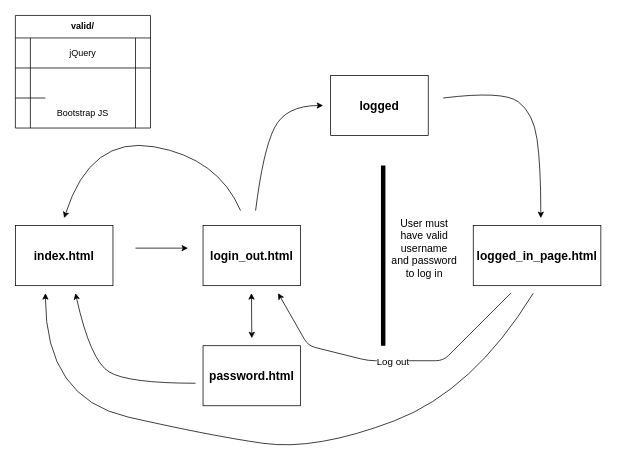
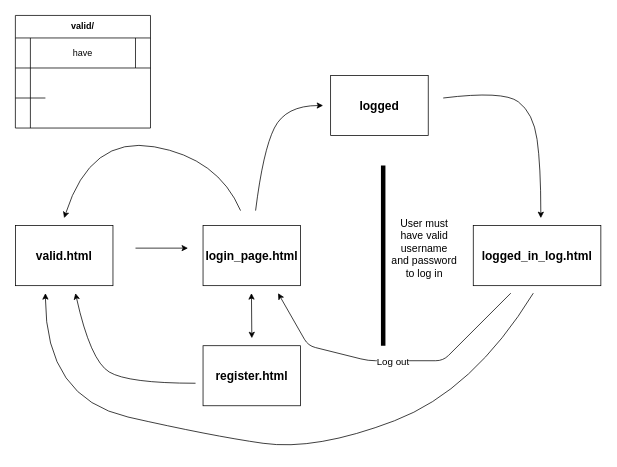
  <mxCell id="0" />
  <mxCell id="1" parent="0" />
  <mxCell id="2" value="" style="endArrow=none;html=1;strokeWidth=6;" parent="1" edge="1"><mxGeometry width="50" height="50" relative="1" as="geometry"><mxPoint x="510" y="460" as="sourcePoint" /><mxPoint x="510" y="220" as="targetPoint" /></mxGeometry></mxCell>
- <mxCell id="3" value="&lt;font style=&quot;font-size: 16px&quot;&gt;&lt;b&gt;index.html&lt;/b&gt;&lt;/font&gt;" style="text;html=1;fillColor=none;align=center;verticalAlign=middle;whiteSpace=wrap;rounded=0;sketch=0;strokeColor=#000000;" parent="1" vertex="1"><mxGeometry x="20" y="300" width="130" height="80" as="geometry" /></mxCell>
+ <mxCell id="3" value="&lt;font style=&quot;font-size: 16px&quot;&gt;&lt;b&gt;valid.html&lt;/b&gt;&lt;/font&gt;" style="text;html=1;fillColor=none;align=center;verticalAlign=middle;whiteSpace=wrap;rounded=0;sketch=0;strokeColor=#000000;" parent="1" vertex="1"><mxGeometry x="20" y="300" width="130" height="80" as="geometry" /></mxCell>
  <mxCell id="4" value="" style="endArrow=classic;html=1;" parent="1" edge="1"><mxGeometry width="50" height="50" relative="1" as="geometry"><mxPoint x="180" y="330" as="sourcePoint" /><mxPoint x="250" y="330" as="targetPoint" /></mxGeometry></mxCell>
- <mxCell id="5" value="&lt;font style=&quot;font-size: 16px&quot;&gt;&lt;b&gt;login_out.html&lt;/b&gt;&lt;/font&gt;" style="text;html=1;fillColor=none;align=center;verticalAlign=middle;whiteSpace=wrap;rounded=0;sketch=0;strokeColor=#000000;" parent="1" vertex="1"><mxGeometry x="270" y="300" width="130" height="80" as="geometry" /></mxCell>
+ <mxCell id="5" value="&lt;font style=&quot;font-size: 16px&quot;&gt;&lt;b&gt;login_page.html&lt;/b&gt;&lt;/font&gt;" style="text;html=1;fillColor=none;align=center;verticalAlign=middle;whiteSpace=wrap;rounded=0;sketch=0;strokeColor=#000000;" parent="1" vertex="1"><mxGeometry x="270" y="300" width="130" height="80" as="geometry" /></mxCell>
  <mxCell id="6" value="" style="endArrow=classic;startArrow=classic;html=1;" parent="1" edge="1"><mxGeometry width="50" height="50" relative="1" as="geometry"><mxPoint x="335" y="450" as="sourcePoint" /><mxPoint x="334.5" y="390" as="targetPoint" /></mxGeometry></mxCell>
- <mxCell id="7" value="&lt;font style=&quot;font-size: 16px&quot;&gt;&lt;b&gt;password.html&lt;/b&gt;&lt;/font&gt;" style="text;html=1;fillColor=none;align=center;verticalAlign=middle;whiteSpace=wrap;rounded=0;sketch=0;strokeColor=#000000;" parent="1" vertex="1"><mxGeometry x="270" y="460" width="130" height="80" as="geometry" /></mxCell>
- <mxCell id="8" value="&lt;font style=&quot;font-size: 16px&quot;&gt;&lt;b&gt;logged_in_page.html&lt;/b&gt;&lt;/font&gt;" style="text;html=1;fillColor=none;align=center;verticalAlign=middle;whiteSpace=wrap;rounded=0;sketch=0;strokeColor=#000000;" parent="1" vertex="1"><mxGeometry x="630" y="300" width="170" height="80" as="geometry" /></mxCell>
+ <mxCell id="7" value="&lt;font style=&quot;font-size: 16px&quot;&gt;&lt;b&gt;register.html&lt;/b&gt;&lt;/font&gt;" style="text;html=1;fillColor=none;align=center;verticalAlign=middle;whiteSpace=wrap;rounded=0;sketch=0;strokeColor=#000000;" parent="1" vertex="1"><mxGeometry x="270" y="460" width="130" height="80" as="geometry" /></mxCell>
+ <mxCell id="8" value="&lt;font style=&quot;font-size: 16px&quot;&gt;&lt;b&gt;logged_in_log.html&lt;/b&gt;&lt;/font&gt;" style="text;html=1;fillColor=none;align=center;verticalAlign=middle;whiteSpace=wrap;rounded=0;sketch=0;strokeColor=#000000;" parent="1" vertex="1"><mxGeometry x="630" y="300" width="170" height="80" as="geometry" /></mxCell>
  <mxCell id="9" value="&lt;font style=&quot;font-size: 14px&quot;&gt;User must have valid username and password to log in&lt;/font&gt;" style="text;html=1;strokeColor=none;fillColor=none;align=center;verticalAlign=middle;whiteSpace=wrap;rounded=0;sketch=0;" parent="1" vertex="1"><mxGeometry x="520" y="280" width="90" height="100" as="geometry" /></mxCell>
  <mxCell id="10" value="&lt;font style=&quot;font-size: 16px&quot;&gt;&lt;b&gt;logged&lt;/b&gt;&lt;/font&gt;" style="text;html=1;fillColor=none;align=center;verticalAlign=middle;whiteSpace=wrap;rounded=0;sketch=0;strokeColor=#000000;" parent="1" vertex="1"><mxGeometry x="440" y="100" width="130" height="80" as="geometry" /></mxCell>
  <mxCell id="11" value="" style="curved=1;endArrow=classic;html=1;" parent="1" edge="1"><mxGeometry width="50" height="50" relative="1" as="geometry"><mxPoint x="340" y="280" as="sourcePoint" /><mxPoint x="430" y="140" as="targetPoint" /><Array as="points"><mxPoint x="350" y="200" /><mxPoint x="380" y="140" /></Array></mxGeometry></mxCell>
  <mxCell id="12" value="" style="curved=1;endArrow=classic;html=1;" parent="1" edge="1"><mxGeometry width="50" height="50" relative="1" as="geometry"><mxPoint x="590" y="130" as="sourcePoint" /><mxPoint x="720" y="290" as="targetPoint" /><Array as="points"><mxPoint x="670" y="120" /><mxPoint x="710" y="150" /><mxPoint x="720" y="220" /></Array></mxGeometry></mxCell>
  <mxCell id="13" value="" style="curved=1;endArrow=classic;html=1;" parent="1" edge="1"><mxGeometry width="50" height="50" relative="1" as="geometry"><mxPoint x="260" y="510" as="sourcePoint" /><mxPoint x="100" y="390" as="targetPoint" /><Array as="points"><mxPoint x="170" y="510" /><mxPoint x="120" y="480" /></Array></mxGeometry></mxCell>
  <mxCell id="14" value="" style="curved=1;endArrow=classic;html=1;" parent="1" edge="1"><mxGeometry width="50" height="50" relative="1" as="geometry"><mxPoint x="320" y="280" as="sourcePoint" /><mxPoint x="85" y="290" as="targetPoint" /><Array as="points"><mxPoint x="290" y="210" /><mxPoint x="120" y="180" /></Array></mxGeometry></mxCell>
  <mxCell id="15" value="" style="curved=1;endArrow=classic;html=1;" parent="1" edge="1"><mxGeometry width="50" height="50" relative="1" as="geometry"><mxPoint x="710" y="390" as="sourcePoint" /><mxPoint x="60" y="390" as="targetPoint" /><Array as="points"><mxPoint x="630" y="520" /><mxPoint x="420" y="600" /><mxPoint x="280" y="580" /><mxPoint x="60" y="530" /></Array></mxGeometry></mxCell>
  <mxCell id="16" value="" style="endArrow=classic;html=1;" parent="1" edge="1"><mxGeometry relative="1" as="geometry"><mxPoint x="680" y="390" as="sourcePoint" /><mxPoint x="370" y="390" as="targetPoint" /><Array as="points"><mxPoint x="590" y="480" /><mxPoint x="490" y="480" /><mxPoint x="410" y="460" /></Array></mxGeometry></mxCell>
  <mxCell id="17" value="&lt;font style=&quot;font-size: 13px&quot;&gt;Log out&lt;/font&gt;" style="edgeLabel;resizable=0;html=1;align=center;verticalAlign=middle;" parent="16" connectable="0" vertex="1"><mxGeometry relative="1" as="geometry" /></mxCell>
  <mxCell id="18" value="valid/" style="shape=table;html=1;whiteSpace=wrap;startSize=30;container=1;collapsible=0;childLayout=tableLayout;fontStyle=1;align=center;" vertex="1" parent="1"><mxGeometry x="20" y="20" width="180" height="150" as="geometry" /></mxCell>
  <mxCell id="19" value="" style="shape=partialRectangle;html=1;whiteSpace=wrap;collapsible=0;dropTarget=0;pointerEvents=0;fillColor=none;top=0;left=0;bottom=0;right=0;points=[[0,0.5],[1,0.5]];portConstraint=eastwest;" vertex="1" parent="18"><mxGeometry y="30" width="180" height="40" as="geometry" /></mxCell>
  <mxCell id="20" value="" style="shape=partialRectangle;html=1;whiteSpace=wrap;connectable=0;fillColor=none;top=0;left=0;bottom=0;right=0;overflow=hidden;" vertex="1" parent="19"><mxGeometry width="20" height="40" as="geometry" /></mxCell>
- <mxCell id="21" value="jQuery" style="shape=partialRectangle;html=1;whiteSpace=wrap;connectable=0;fillColor=none;top=0;left=0;bottom=0;right=0;overflow=hidden;" vertex="1" parent="19"><mxGeometry x="20" width="140" height="40" as="geometry" /></mxCell>
+ <mxCell id="21" value="have" style="shape=partialRectangle;html=1;whiteSpace=wrap;connectable=0;fillColor=none;top=0;left=0;bottom=0;right=0;overflow=hidden;" vertex="1" parent="19"><mxGeometry x="20" width="140" height="40" as="geometry" /></mxCell>
  <mxCell id="22" value="" style="shape=partialRectangle;html=1;whiteSpace=wrap;connectable=0;fillColor=none;top=0;left=0;bottom=0;right=0;overflow=hidden;" vertex="1" parent="19"><mxGeometry x="160" width="20" height="40" as="geometry" /></mxCell>
  <mxCell id="23" value="" style="shape=partialRectangle;html=1;whiteSpace=wrap;collapsible=0;dropTarget=0;pointerEvents=0;fillColor=none;top=0;left=0;bottom=0;right=0;points=[[0,0.5],[1,0.5]];portConstraint=eastwest;" vertex="1" parent="18"><mxGeometry y="70" width="180" height="40" as="geometry" /></mxCell>
  <mxCell id="24" value="" style="shape=partialRectangle;html=1;whiteSpace=wrap;connectable=0;fillColor=none;top=0;left=0;bottom=0;right=0;overflow=hidden;" vertex="1" parent="23"><mxGeometry width="20" height="40" as="geometry" /></mxCell>
  <mxCell id="25" value="" style="shape=partialRectangle;html=1;whiteSpace=wrap;connectable=0;fillColor=none;top=0;left=0;bottom=0;right=0;overflow=hidden;" vertex="1" parent="23"><mxGeometry x="160" width="20" height="40" as="geometry" /></mxCell>
  <mxCell id="26" value="" style="shape=partialRectangle;html=1;whiteSpace=wrap;collapsible=0;dropTarget=0;pointerEvents=0;fillColor=none;top=0;left=0;bottom=0;right=0;points=[[0,0.5],[1,0.5]];portConstraint=eastwest;" vertex="1" parent="18"><mxGeometry y="110" width="180" height="40" as="geometry" /></mxCell>
  <mxCell id="27" value="" style="shape=partialRectangle;html=1;whiteSpace=wrap;connectable=0;fillColor=none;top=0;left=0;bottom=0;right=0;overflow=hidden;" vertex="1" parent="26"><mxGeometry width="20" height="40" as="geometry" /></mxCell>
- <mxCell id="28" value="Bootstrap JS" style="shape=partialRectangle;html=1;whiteSpace=wrap;connectable=0;fillColor=none;top=0;left=0;bottom=0;right=0;overflow=hidden;" vertex="1" parent="26"><mxGeometry x="20" width="140" height="40" as="geometry" /></mxCell>
  <mxCell id="29" value="" style="shape=partialRectangle;html=1;whiteSpace=wrap;connectable=0;fillColor=none;top=0;left=0;bottom=0;right=0;overflow=hidden;" vertex="1" parent="26"><mxGeometry x="160" width="20" height="40" as="geometry" /></mxCell>
